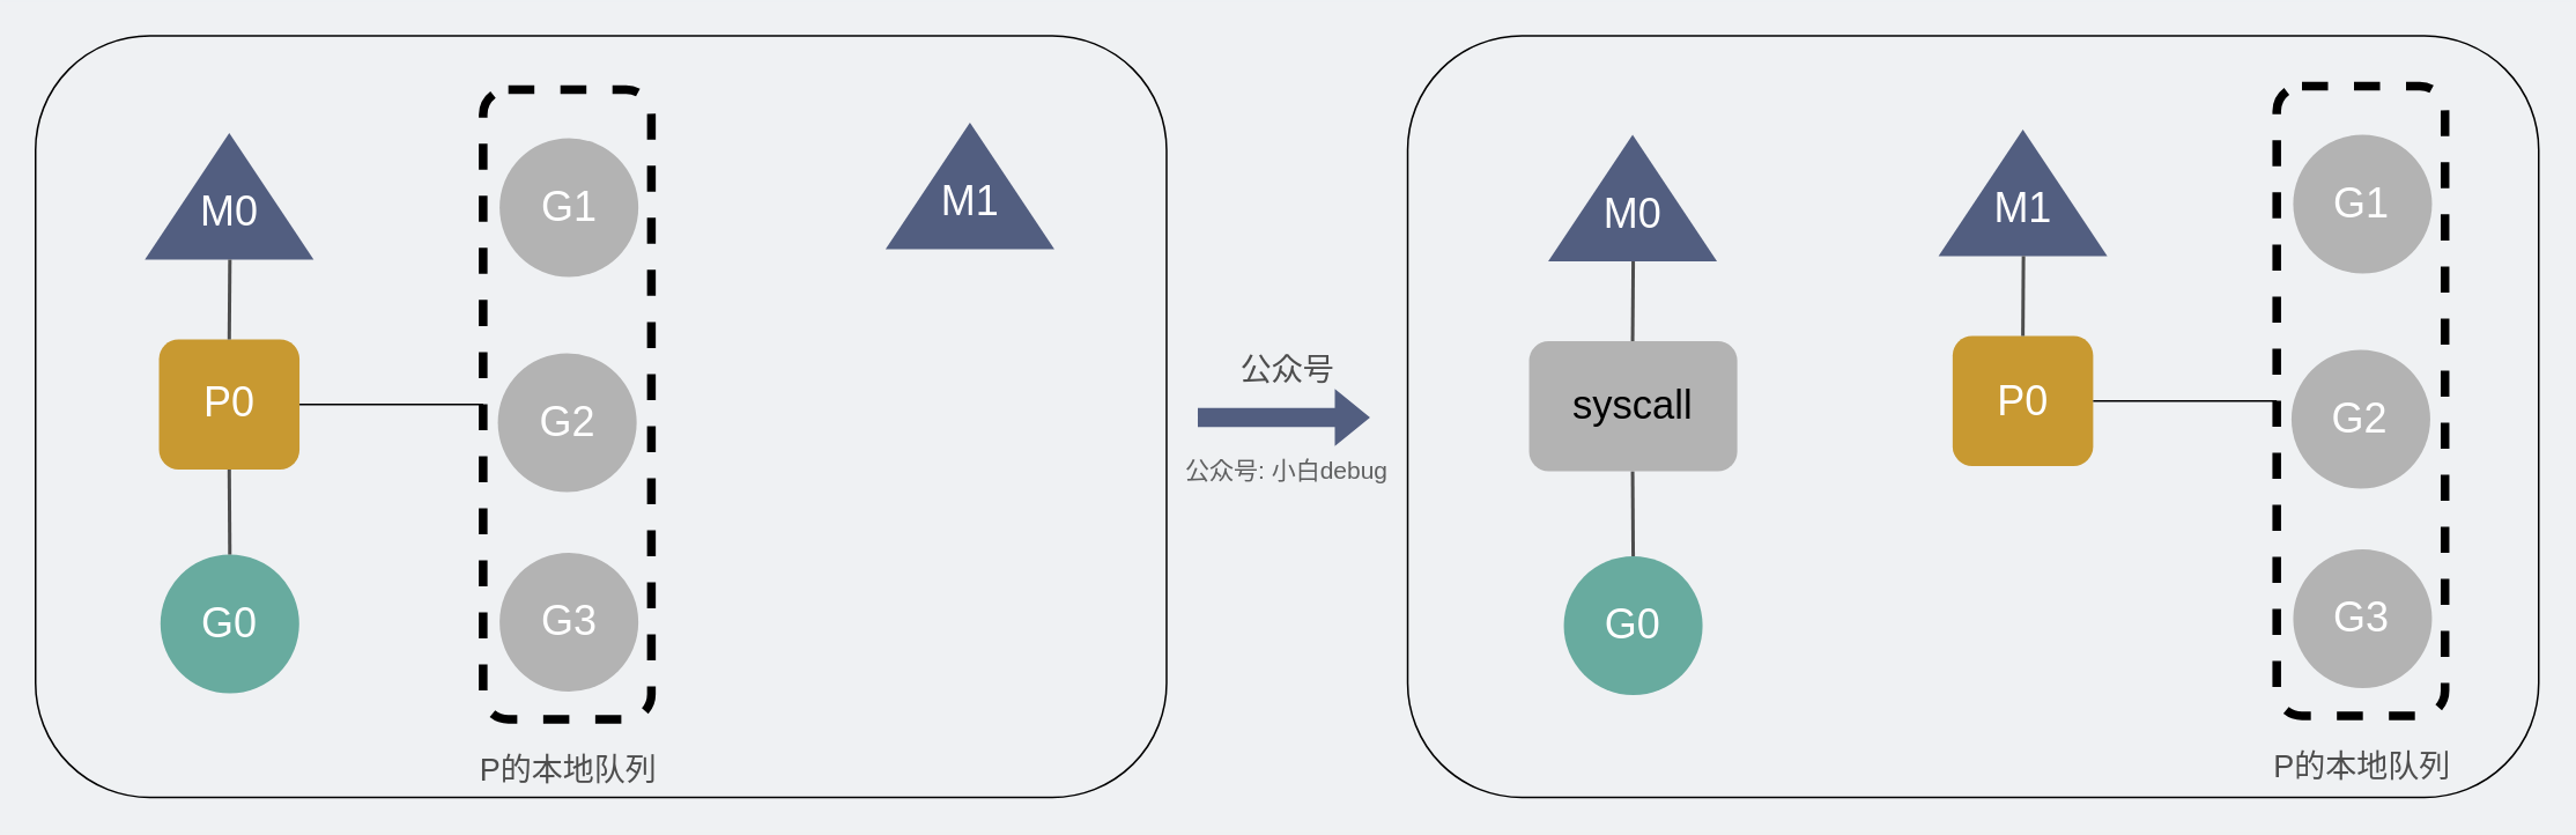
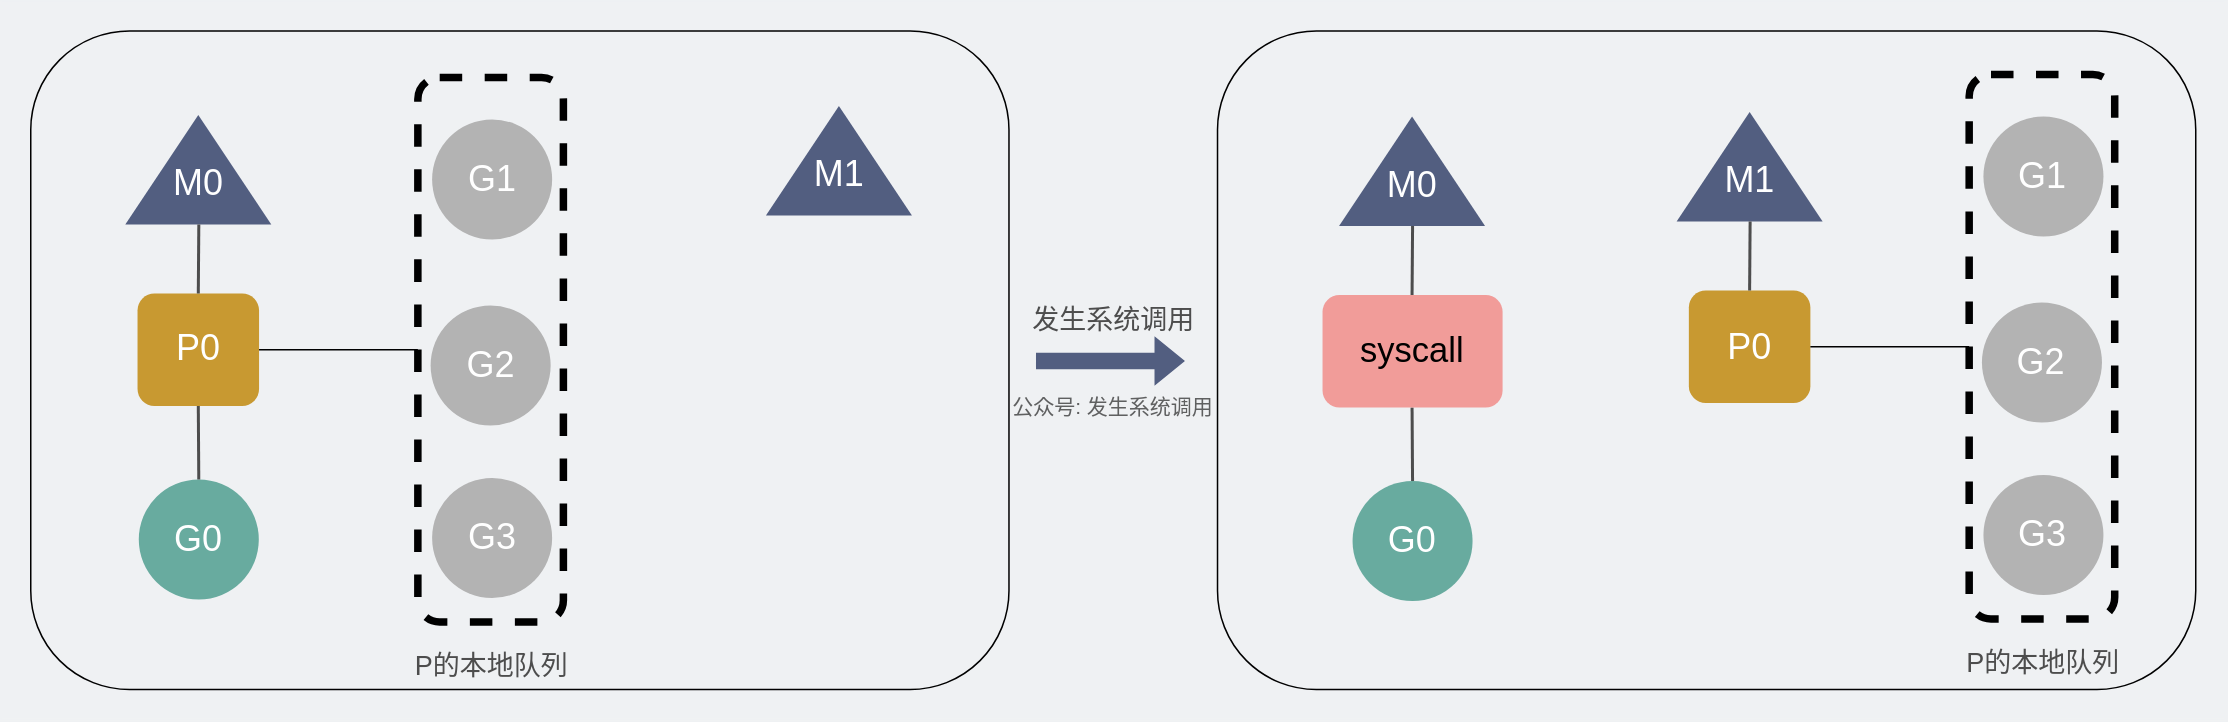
  <mxCell id="0" />
  <mxCell id="1" parent="0" />
  <mxCell id="2" value="" style="rounded=1;whiteSpace=wrap;html=1;fillColor=none;" vertex="1" parent="1"><mxGeometry x="811" y="20" width="652" height="439" as="geometry" /></mxCell>
  <mxCell id="3" value="" style="rounded=1;whiteSpace=wrap;html=1;fillColor=none;" vertex="1" parent="1"><mxGeometry x="20" y="20" width="652" height="439" as="geometry" /></mxCell>
  <mxCell id="4" value="" style="rounded=1;whiteSpace=wrap;html=1;fillColor=none;strokeWidth=5;dashed=1;" parent="1" vertex="1"><mxGeometry x="278.01" y="50.99" width="97" height="363" as="geometry" /></mxCell>
  <mxCell id="5" value="" style="group" parent="1" vertex="1" connectable="0"><mxGeometry x="83.005" y="75.995" width="97.33" height="73" as="geometry" /></mxCell>
  <mxCell id="6" value="" style="triangle;whiteSpace=wrap;html=1;rotation=-90;strokeColor=none;fillColor=#525E80;" parent="5" vertex="1"><mxGeometry x="12.165" y="-12.165" width="73" height="97.33" as="geometry" /></mxCell>
  <mxCell id="7" value="&lt;font style=&quot;font-size: 24px;&quot; color=&quot;#ffffff&quot;&gt;M0&lt;/font&gt;" style="text;html=1;align=center;verticalAlign=middle;whiteSpace=wrap;rounded=0;" parent="5" vertex="1"><mxGeometry x="18.665" y="30.835" width="60" height="30" as="geometry" /></mxCell>
  <mxCell id="8" value="" style="group" parent="1" vertex="1" connectable="0"><mxGeometry x="92" y="318.99" width="80" height="80" as="geometry" /></mxCell>
  <mxCell id="9" value="" style="ellipse;whiteSpace=wrap;html=1;aspect=fixed;strokeColor=none;fillColor=#68AB9F;" parent="8" vertex="1"><mxGeometry width="80" height="80" as="geometry" /></mxCell>
  <mxCell id="10" value="&lt;font style=&quot;font-size: 24px;&quot; color=&quot;#ffffff&quot;&gt;G0&lt;/font&gt;" style="text;html=1;align=center;verticalAlign=middle;whiteSpace=wrap;rounded=0;" parent="8" vertex="1"><mxGeometry x="10" y="25" width="60" height="30" as="geometry" /></mxCell>
  <mxCell id="11" value="" style="group" parent="1" vertex="1" connectable="0"><mxGeometry x="91.17" y="194.99" width="81" height="75" as="geometry" /></mxCell>
  <mxCell id="12" value="" style="rounded=1;whiteSpace=wrap;html=1;strokeColor=none;fillColor=#C89931;" parent="11" vertex="1"><mxGeometry width="81" height="75" as="geometry" /></mxCell>
  <mxCell id="13" value="&lt;font style=&quot;font-size: 24px;&quot; color=&quot;#ffffff&quot;&gt;P0&lt;/font&gt;" style="text;html=1;align=center;verticalAlign=middle;whiteSpace=wrap;rounded=0;" parent="11" vertex="1"><mxGeometry x="10.5" y="22.5" width="60" height="30" as="geometry" /></mxCell>
  <mxCell id="14" style="edgeStyle=none;curved=1;rounded=0;orthogonalLoop=1;jettySize=auto;html=1;exitX=0.5;exitY=1;exitDx=0;exitDy=0;fontSize=12;startSize=8;endSize=8;strokeWidth=2;strokeColor=#4D4D4D;endArrow=none;endFill=0;" parent="1" source="12" target="9" edge="1"><mxGeometry relative="1" as="geometry" /></mxCell>
  <mxCell id="15" style="edgeStyle=none;curved=1;rounded=0;orthogonalLoop=1;jettySize=auto;html=1;exitX=0.5;exitY=0;exitDx=0;exitDy=0;fontSize=12;startSize=8;endSize=8;strokeWidth=2;strokeColor=#4D4D4D;endArrow=none;endFill=0;" parent="1" source="12" edge="1"><mxGeometry relative="1" as="geometry"><mxPoint x="132.01" y="149" as="targetPoint" /></mxGeometry></mxCell>
  <mxCell id="16" value="" style="group" parent="1" vertex="1" connectable="0"><mxGeometry x="286.51" y="202.99" width="88.5" height="154" as="geometry" /></mxCell>
  <mxCell id="17" value="" style="ellipse;whiteSpace=wrap;html=1;aspect=fixed;strokeColor=none;fillColor=#B3B3B3;" parent="16" vertex="1"><mxGeometry width="80" height="80" as="geometry" /></mxCell>
  <mxCell id="18" value="&lt;font style=&quot;font-size: 24px;&quot; color=&quot;#ffffff&quot;&gt;G2&lt;/font&gt;" style="text;html=1;align=center;verticalAlign=middle;whiteSpace=wrap;rounded=0;container=0;" parent="16" vertex="1"><mxGeometry x="10" y="25" width="60" height="30" as="geometry" /></mxCell>
  <mxCell id="19" style="edgeStyle=none;curved=1;rounded=0;orthogonalLoop=1;jettySize=auto;html=1;exitX=1;exitY=0.5;exitDx=0;exitDy=0;fontSize=12;startSize=8;endSize=8;endArrow=none;endFill=0;" parent="1" source="12" target="4" edge="1"><mxGeometry relative="1" as="geometry" /></mxCell>
  <mxCell id="20" value="&lt;font color=&quot;#4d4d4d&quot;&gt;&lt;span style=&quot;font-size: 18px;&quot;&gt;P的本地队列&lt;/span&gt;&lt;/font&gt;" style="text;html=1;align=center;verticalAlign=middle;whiteSpace=wrap;rounded=0;" parent="1" vertex="1"><mxGeometry x="259.26" y="429" width="136.5" height="30" as="geometry" /></mxCell>
  <mxCell id="21" value="" style="ellipse;whiteSpace=wrap;html=1;aspect=fixed;strokeColor=none;fillColor=#B3B3B3;" parent="1" vertex="1"><mxGeometry x="287.51" y="317.99" width="80" height="80" as="geometry" /></mxCell>
  <mxCell id="22" value="&lt;font style=&quot;font-size: 24px;&quot; color=&quot;#ffffff&quot;&gt;G3&lt;/font&gt;" style="text;html=1;align=center;verticalAlign=middle;whiteSpace=wrap;rounded=0;" parent="1" vertex="1"><mxGeometry x="297.51" y="342.99" width="60" height="30" as="geometry" /></mxCell>
  <mxCell id="23" value="" style="ellipse;whiteSpace=wrap;html=1;aspect=fixed;strokeColor=none;fillColor=#B3B3B3;" parent="1" vertex="1"><mxGeometry x="287.51" y="78.99" width="80" height="80" as="geometry" /></mxCell>
  <mxCell id="24" value="&lt;font style=&quot;font-size: 24px;&quot; color=&quot;#ffffff&quot;&gt;G1&lt;/font&gt;" style="text;html=1;align=center;verticalAlign=middle;whiteSpace=wrap;rounded=0;" parent="1" vertex="1"><mxGeometry x="297.51" y="103.99" width="60" height="30" as="geometry" /></mxCell>
  <mxCell id="25" value="" style="rounded=1;whiteSpace=wrap;html=1;fillColor=none;strokeWidth=5;dashed=1;" parent="1" vertex="1"><mxGeometry x="1311.99" y="49" width="97" height="363" as="geometry" /></mxCell>
  <mxCell id="26" value="" style="group" parent="1" vertex="1" connectable="0"><mxGeometry x="1116.985" y="74.005" width="97.33" height="73" as="geometry" /></mxCell>
  <mxCell id="27" value="" style="triangle;whiteSpace=wrap;html=1;rotation=-90;strokeColor=none;fillColor=#525E80;" parent="26" vertex="1"><mxGeometry x="12.165" y="-12.165" width="73" height="97.33" as="geometry" /></mxCell>
  <mxCell id="28" value="&lt;font style=&quot;font-size: 24px;&quot; color=&quot;#ffffff&quot;&gt;M1&lt;/font&gt;" style="text;html=1;align=center;verticalAlign=middle;whiteSpace=wrap;rounded=0;" parent="26" vertex="1"><mxGeometry x="18.665" y="30.835" width="60" height="30" as="geometry" /></mxCell>
  <mxCell id="29" value="" style="group" parent="1" vertex="1" connectable="0"><mxGeometry x="1125.15" y="193" width="81" height="75" as="geometry" /></mxCell>
  <mxCell id="30" value="" style="rounded=1;whiteSpace=wrap;html=1;strokeColor=none;fillColor=#C89931;" parent="29" vertex="1"><mxGeometry width="81" height="75" as="geometry" /></mxCell>
  <mxCell id="31" value="&lt;font style=&quot;font-size: 24px;&quot; color=&quot;#ffffff&quot;&gt;P0&lt;/font&gt;" style="text;html=1;align=center;verticalAlign=middle;whiteSpace=wrap;rounded=0;" parent="29" vertex="1"><mxGeometry x="10.5" y="22.5" width="60" height="30" as="geometry" /></mxCell>
  <mxCell id="32" style="edgeStyle=none;curved=1;rounded=0;orthogonalLoop=1;jettySize=auto;html=1;exitX=0.5;exitY=0;exitDx=0;exitDy=0;fontSize=12;startSize=8;endSize=8;strokeWidth=2;strokeColor=#4D4D4D;endArrow=none;endFill=0;" parent="1" source="30" edge="1"><mxGeometry relative="1" as="geometry"><mxPoint x="1165.99" y="147.01" as="targetPoint" /></mxGeometry></mxCell>
  <mxCell id="33" value="" style="group" parent="1" vertex="1" connectable="0"><mxGeometry x="1320.49" y="201" width="88.5" height="154" as="geometry" /></mxCell>
  <mxCell id="34" value="" style="ellipse;whiteSpace=wrap;html=1;aspect=fixed;strokeColor=none;fillColor=#B3B3B3;" parent="33" vertex="1"><mxGeometry width="80" height="80" as="geometry" /></mxCell>
  <mxCell id="35" value="&lt;font style=&quot;font-size: 24px;&quot; color=&quot;#ffffff&quot;&gt;G2&lt;/font&gt;" style="text;html=1;align=center;verticalAlign=middle;whiteSpace=wrap;rounded=0;container=0;" parent="33" vertex="1"><mxGeometry x="10" y="25" width="60" height="30" as="geometry" /></mxCell>
  <mxCell id="36" style="edgeStyle=none;curved=1;rounded=0;orthogonalLoop=1;jettySize=auto;html=1;exitX=1;exitY=0.5;exitDx=0;exitDy=0;fontSize=12;startSize=8;endSize=8;endArrow=none;endFill=0;" parent="1" source="30" target="25" edge="1"><mxGeometry relative="1" as="geometry" /></mxCell>
  <mxCell id="37" value="&lt;font color=&quot;#4d4d4d&quot;&gt;&lt;span style=&quot;font-size: 18px;&quot;&gt;P的本地队列&lt;/span&gt;&lt;/font&gt;" style="text;html=1;align=center;verticalAlign=middle;whiteSpace=wrap;rounded=0;" parent="1" vertex="1"><mxGeometry x="1293.24" y="427.01" width="136.5" height="30" as="geometry" /></mxCell>
  <mxCell id="38" value="" style="ellipse;whiteSpace=wrap;html=1;aspect=fixed;strokeColor=none;fillColor=#B3B3B3;" parent="1" vertex="1"><mxGeometry x="1321.49" y="316" width="80" height="80" as="geometry" /></mxCell>
  <mxCell id="39" value="&lt;font style=&quot;font-size: 24px;&quot; color=&quot;#ffffff&quot;&gt;G3&lt;/font&gt;" style="text;html=1;align=center;verticalAlign=middle;whiteSpace=wrap;rounded=0;" parent="1" vertex="1"><mxGeometry x="1331.49" y="341" width="60" height="30" as="geometry" /></mxCell>
  <mxCell id="40" value="" style="ellipse;whiteSpace=wrap;html=1;aspect=fixed;strokeColor=none;fillColor=#B3B3B3;" parent="1" vertex="1"><mxGeometry x="1321.49" y="77" width="80" height="80" as="geometry" /></mxCell>
  <mxCell id="41" value="&lt;font style=&quot;font-size: 24px;&quot; color=&quot;#ffffff&quot;&gt;G1&lt;/font&gt;" style="text;html=1;align=center;verticalAlign=middle;whiteSpace=wrap;rounded=0;" parent="1" vertex="1"><mxGeometry x="1331.49" y="102" width="60" height="30" as="geometry" /></mxCell>
- <mxCell id="42" value="&lt;font style=&quot;font-size: 14px;&quot;&gt;公众号: 小白debug&lt;/font&gt;" style="text;html=1;align=center;verticalAlign=middle;whiteSpace=wrap;rounded=0;opacity=80;textOpacity=60;" parent="1" vertex="1"><mxGeometry x="629" y="256" width="225" height="30" as="geometry" /></mxCell>
+ <mxCell id="42" value="&lt;font style=&quot;font-size: 14px;&quot;&gt;公众号: 发生系统调用&lt;/font&gt;" style="text;html=1;align=center;verticalAlign=middle;whiteSpace=wrap;rounded=0;opacity=80;textOpacity=60;" parent="1" vertex="1"><mxGeometry x="629" y="256" width="225" height="30" as="geometry" /></mxCell>
  <mxCell id="43" value="" style="group" vertex="1" connectable="0" parent="1"><mxGeometry x="509.995" y="69.985" width="97.33" height="73" as="geometry" /></mxCell>
  <mxCell id="44" value="" style="triangle;whiteSpace=wrap;html=1;rotation=-90;strokeColor=none;fillColor=#525E80;" vertex="1" parent="43"><mxGeometry x="12.165" y="-12.165" width="73" height="97.33" as="geometry" /></mxCell>
  <mxCell id="45" value="&lt;font style=&quot;font-size: 24px;&quot; color=&quot;#ffffff&quot;&gt;M1&lt;/font&gt;" style="text;html=1;align=center;verticalAlign=middle;whiteSpace=wrap;rounded=0;" vertex="1" parent="43"><mxGeometry x="18.665" y="30.835" width="60" height="30" as="geometry" /></mxCell>
  <mxCell id="46" value="" style="group" vertex="1" connectable="0" parent="1"><mxGeometry x="892.005" y="76.995" width="97.33" height="73" as="geometry" /></mxCell>
  <mxCell id="47" value="" style="triangle;whiteSpace=wrap;html=1;rotation=-90;strokeColor=none;fillColor=#525E80;" vertex="1" parent="46"><mxGeometry x="12.165" y="-12.165" width="73" height="97.33" as="geometry" /></mxCell>
  <mxCell id="48" value="&lt;font style=&quot;font-size: 24px;&quot; color=&quot;#ffffff&quot;&gt;M0&lt;/font&gt;" style="text;html=1;align=center;verticalAlign=middle;whiteSpace=wrap;rounded=0;" vertex="1" parent="46"><mxGeometry x="18.665" y="30.835" width="60" height="30" as="geometry" /></mxCell>
  <mxCell id="49" value="" style="group" vertex="1" connectable="0" parent="1"><mxGeometry x="901" y="319.99" width="80" height="80" as="geometry" /></mxCell>
  <mxCell id="50" value="" style="ellipse;whiteSpace=wrap;html=1;aspect=fixed;strokeColor=none;fillColor=#68AB9F;" vertex="1" parent="49"><mxGeometry width="80" height="80" as="geometry" /></mxCell>
  <mxCell id="51" value="&lt;font style=&quot;font-size: 24px;&quot; color=&quot;#ffffff&quot;&gt;G0&lt;/font&gt;" style="text;html=1;align=center;verticalAlign=middle;whiteSpace=wrap;rounded=0;" vertex="1" parent="49"><mxGeometry x="10" y="25" width="60" height="30" as="geometry" /></mxCell>
  <mxCell id="52" style="edgeStyle=none;curved=1;rounded=0;orthogonalLoop=1;jettySize=auto;html=1;exitX=0.5;exitY=1;exitDx=0;exitDy=0;fontSize=12;startSize=8;endSize=8;strokeWidth=2;strokeColor=#4D4D4D;endArrow=none;endFill=0;" edge="1" parent="1" target="50"><mxGeometry relative="1" as="geometry"><mxPoint x="940.67" y="270.99" as="sourcePoint" /></mxGeometry></mxCell>
  <mxCell id="53" style="edgeStyle=none;curved=1;rounded=0;orthogonalLoop=1;jettySize=auto;html=1;exitX=0.5;exitY=0;exitDx=0;exitDy=0;fontSize=12;startSize=8;endSize=8;strokeWidth=2;strokeColor=#4D4D4D;endArrow=none;endFill=0;" edge="1" parent="1"><mxGeometry relative="1" as="geometry"><mxPoint x="941.01" y="150" as="targetPoint" /><mxPoint x="940.67" y="195.99" as="sourcePoint" /></mxGeometry></mxCell>
  <mxCell id="54" value="" style="shape=flexArrow;endArrow=classic;html=1;rounded=0;strokeColor=#525E80;fillColor=#525E80;" edge="1" parent="1"><mxGeometry width="50" height="50" relative="1" as="geometry"><mxPoint x="690" y="239.99" as="sourcePoint" /><mxPoint x="789" y="239.99" as="targetPoint" /></mxGeometry></mxCell>
- <mxCell id="55" value="&lt;font style=&quot;font-size: 23px;&quot;&gt;syscall&lt;/font&gt;" style="rounded=1;whiteSpace=wrap;html=1;fillColor=#b3b3b3;strokeColor=none;" vertex="1" parent="1"><mxGeometry x="881" y="195.99" width="120" height="75" as="geometry" /></mxCell>
- <mxCell id="56" value="&lt;font color=&quot;#4d4d4d&quot; style=&quot;font-size: 18px;&quot;&gt;公众号&lt;/font&gt;" style="text;html=1;align=center;verticalAlign=middle;whiteSpace=wrap;rounded=0;" vertex="1" parent="1"><mxGeometry x="685.5" y="198" width="112" height="30" as="geometry" /></mxCell>
+ <mxCell id="55" value="&lt;font style=&quot;font-size: 23px;&quot;&gt;syscall&lt;/font&gt;" style="rounded=1;whiteSpace=wrap;html=1;fillColor=#F19C99;strokeColor=none;" vertex="1" parent="1"><mxGeometry x="881" y="195.99" width="120" height="75" as="geometry" /></mxCell>
+ <mxCell id="56" value="&lt;font color=&quot;#4d4d4d&quot; style=&quot;font-size: 18px;&quot;&gt;发生系统调用&lt;/font&gt;" style="text;html=1;align=center;verticalAlign=middle;whiteSpace=wrap;rounded=0;" vertex="1" parent="1"><mxGeometry x="685.5" y="198" width="112" height="30" as="geometry" /></mxCell>
